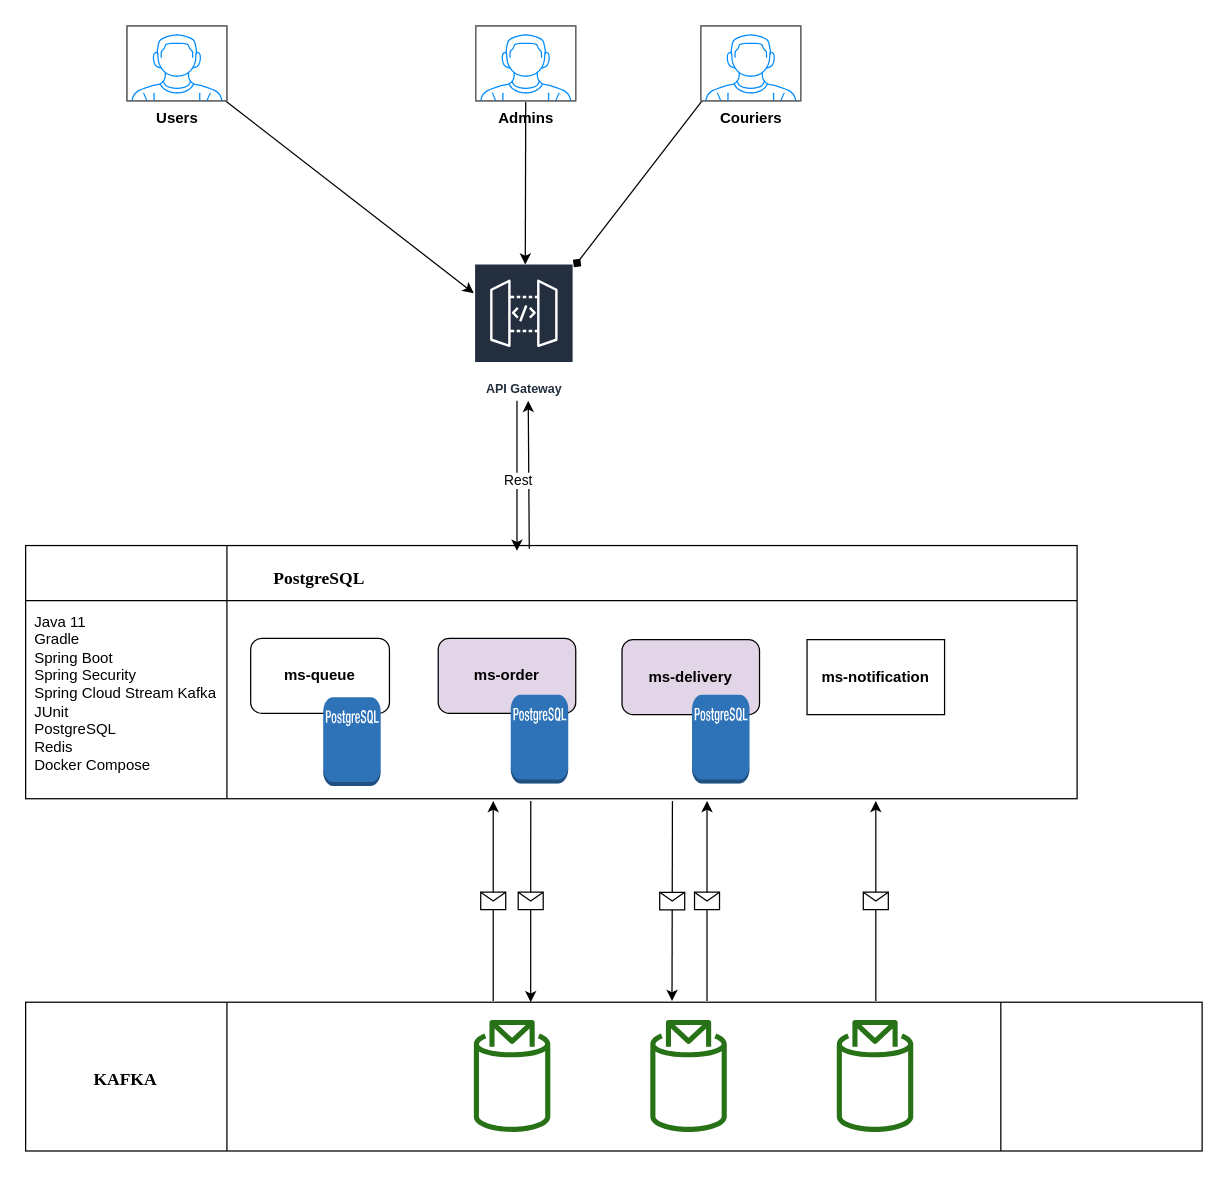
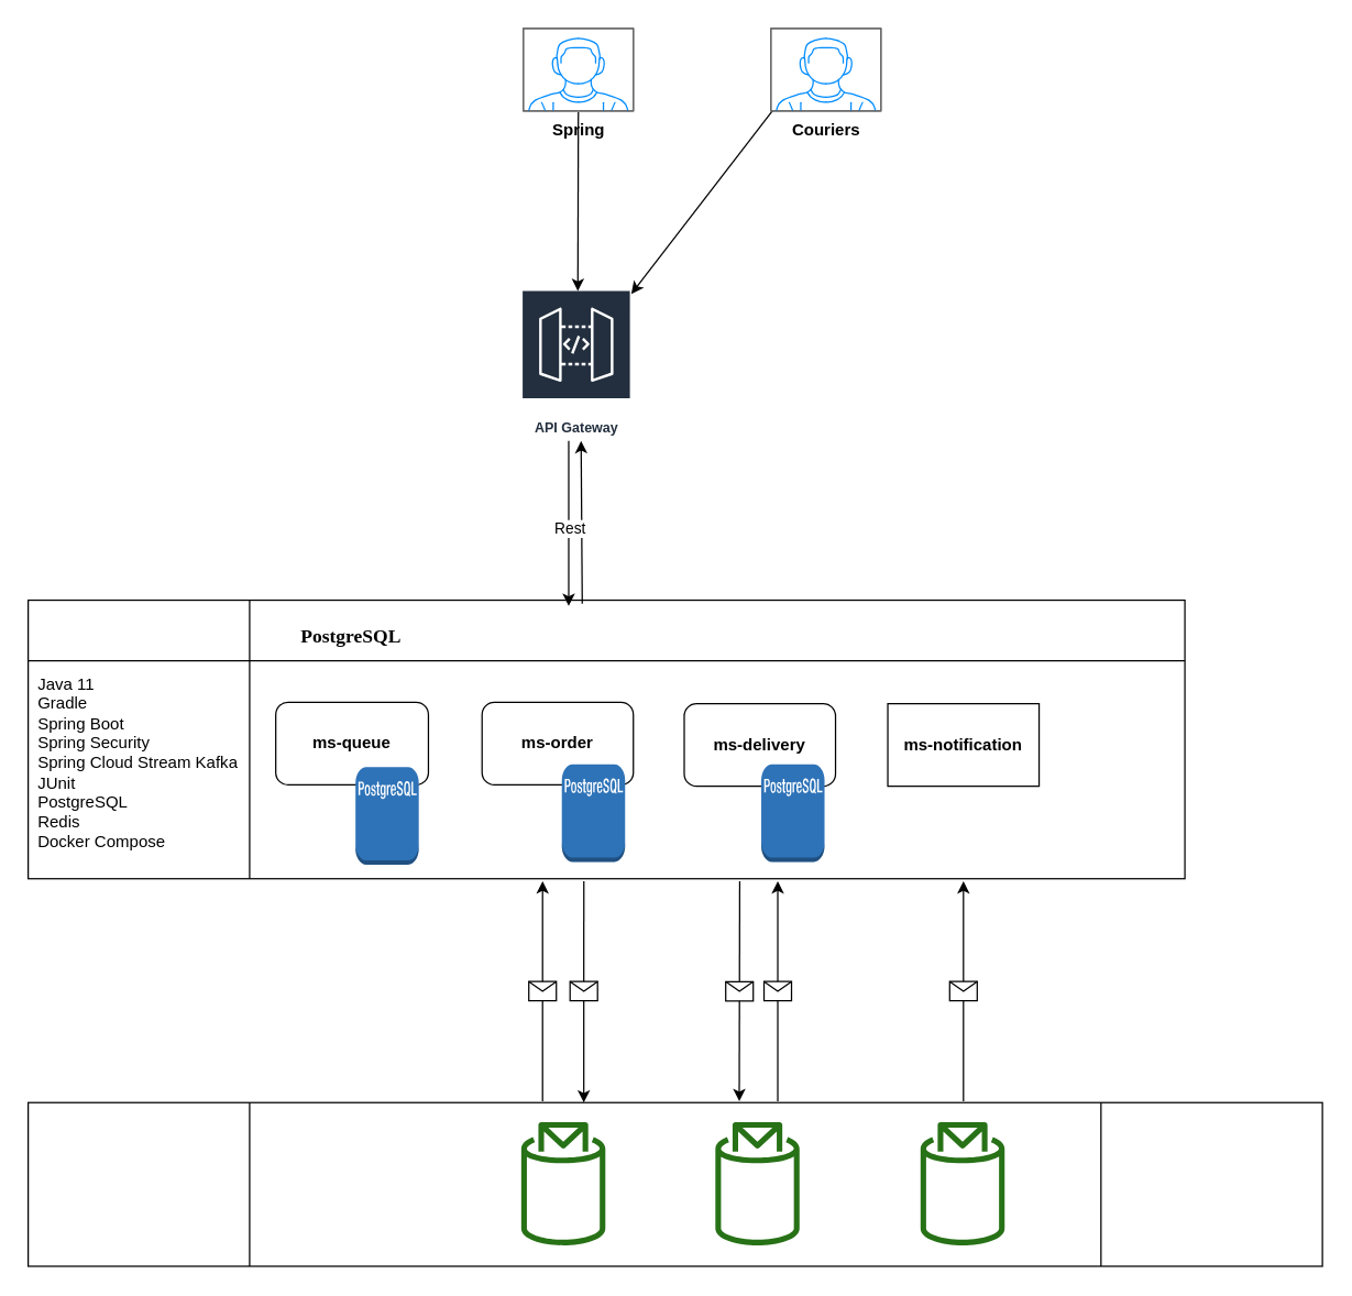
  <mxCell id="0" />
  <mxCell id="1" parent="0" />
- <mxCell id="2" value="" style="endArrow=classic;html=1;" parent="1" source="31" target="3" edge="1"><mxGeometry width="50" height="50" relative="1" as="geometry"><mxPoint x="141" y="80" as="sourcePoint" /><mxPoint x="371" y="210" as="targetPoint" /></mxGeometry></mxCell>
  <mxCell id="3" value="API Gateway" style="outlineConnect=0;fontColor=#232F3E;gradientColor=none;strokeColor=#ffffff;fillColor=#232F3E;dashed=0;verticalLabelPosition=middle;verticalAlign=bottom;align=center;html=1;whiteSpace=wrap;fontSize=10;fontStyle=1;spacing=3;shape=mxgraph.aws4.productIcon;prIcon=mxgraph.aws4.api_gateway;" parent="1" vertex="1"><mxGeometry x="378.5" y="210" width="80" height="110" as="geometry" /></mxCell>
- <mxCell id="4" value="" style="endArrow=diamond;html=1;exitX=0.013;exitY=1;exitDx=0;exitDy=0;exitPerimeter=0;" parent="1" source="33" target="3" edge="1"><mxGeometry width="50" height="50" relative="1" as="geometry"><mxPoint x="657" y="80" as="sourcePoint" /><mxPoint x="771" y="160" as="targetPoint" /></mxGeometry></mxCell>
+ <mxCell id="4" value="" style="endArrow=classic;html=1;exitX=0.013;exitY=1;exitDx=0;exitDy=0;exitPerimeter=0;" parent="1" source="33" target="3" edge="1"><mxGeometry width="50" height="50" relative="1" as="geometry"><mxPoint x="657" y="80" as="sourcePoint" /><mxPoint x="771" y="160" as="targetPoint" /></mxGeometry></mxCell>
  <mxCell id="5" value="" style="shape=internalStorage;whiteSpace=wrap;html=1;backgroundOutline=1;dx=161;dy=44;" parent="1" vertex="1"><mxGeometry x="20" y="435.75" width="841" height="202.5" as="geometry" /></mxCell>
  <mxCell id="6" value="&lt;font style=&quot;font-size: 14px&quot; face=&quot;Verdana&quot;&gt;&lt;b&gt;PostgreSQL&lt;/b&gt;&lt;/font&gt;" style="text;html=1;strokeColor=none;fillColor=none;align=center;verticalAlign=middle;whiteSpace=wrap;rounded=0;" parent="1" vertex="1"><mxGeometry x="175" y="453" width="160" height="20" as="geometry" /></mxCell>
  <mxCell id="7" value="&amp;nbsp;Java 11&lt;br&gt;&amp;nbsp;Gradle&lt;br&gt;&amp;nbsp;Spring Boot&lt;br&gt;&amp;nbsp;Spring Security&lt;br&gt;&amp;nbsp;Spring Cloud Stream Kafka&lt;br&gt;&amp;nbsp;JUnit&lt;br&gt;&amp;nbsp;PostgreSQL&lt;br&gt;&amp;nbsp;Redis&lt;br&gt;&amp;nbsp;Docker Compose" style="text;html=1;strokeColor=none;fillColor=none;align=left;verticalAlign=middle;whiteSpace=wrap;rounded=0;" parent="1" vertex="1"><mxGeometry x="22" y="488" width="159" height="132" as="geometry" /></mxCell>
- <mxCell id="8" value="&lt;b&gt;ms-order&lt;/b&gt;" style="rounded=1;whiteSpace=wrap;html=1;fillColor=#e1d5e7;" parent="1" vertex="1"><mxGeometry x="350" y="510" width="110" height="60" as="geometry" /></mxCell>
- <mxCell id="9" value="&lt;b&gt;ms-delivery&lt;/b&gt;" style="rounded=1;whiteSpace=wrap;html=1;fillColor=#e1d5e7;" parent="1" vertex="1"><mxGeometry x="497" y="511" width="110" height="60" as="geometry" /></mxCell>
+ <mxCell id="8" value="&lt;b&gt;ms-order&lt;/b&gt;" style="rounded=1;whiteSpace=wrap;html=1;" parent="1" vertex="1"><mxGeometry x="350" y="510" width="110" height="60" as="geometry" /></mxCell>
+ <mxCell id="9" value="&lt;b&gt;ms-delivery&lt;/b&gt;" style="rounded=1;whiteSpace=wrap;html=1;" parent="1" vertex="1"><mxGeometry x="497" y="511" width="110" height="60" as="geometry" /></mxCell>
  <mxCell id="10" value="&lt;b&gt;ms-notification&lt;/b&gt;" style="whiteSpace=wrap;html=1;rounded=0;" parent="1" vertex="1"><mxGeometry x="645" y="511" width="110" height="60" as="geometry" /></mxCell>
  <mxCell id="11" value="&lt;b&gt;ms-queue&lt;/b&gt;" style="rounded=1;whiteSpace=wrap;html=1;" parent="1" vertex="1"><mxGeometry x="200" y="510" width="111" height="60" as="geometry" /></mxCell>
  <mxCell id="12" value="" style="shape=process;whiteSpace=wrap;html=1;backgroundOutline=1;size=0.171;" parent="1" vertex="1"><mxGeometry x="20" y="801.02" width="941" height="118.98" as="geometry" /></mxCell>
  <mxCell id="13" value="" style="outlineConnect=0;fontColor=#232F3E;gradientColor=none;fillColor=#277116;strokeColor=none;dashed=0;verticalLabelPosition=bottom;verticalAlign=top;align=center;html=1;fontSize=12;fontStyle=0;aspect=fixed;pointerEvents=1;shape=mxgraph.aws4.topic_2;" parent="1" vertex="1"><mxGeometry x="378.5" y="815" width="61.15" height="90" as="geometry" /></mxCell>
- <mxCell id="14" value="&lt;h2&gt;&lt;font style=&quot;font-size: 14px&quot; face=&quot;Verdana&quot;&gt;KAFKA&lt;/font&gt;&lt;/h2&gt;" style="text;html=1;strokeColor=none;fillColor=none;align=center;verticalAlign=middle;whiteSpace=wrap;rounded=0;" parent="1" vertex="1"><mxGeometry x="60" y="847" width="80" height="30" as="geometry" /></mxCell>
  <mxCell id="15" value="" style="endArrow=classic;html=1;" parent="1" edge="1"><mxGeometry relative="1" as="geometry"><mxPoint x="394" y="800" as="sourcePoint" /><mxPoint x="394" y="640" as="targetPoint" /></mxGeometry></mxCell>
  <mxCell id="16" value="" style="shape=message;html=1;outlineConnect=0;" parent="15" vertex="1"><mxGeometry width="20" height="14" relative="1" as="geometry"><mxPoint x="-10" y="-7" as="offset" /></mxGeometry></mxCell>
  <mxCell id="17" value="" style="endArrow=classic;html=1;exitX=0.608;exitY=1.009;exitDx=0;exitDy=0;exitPerimeter=0;" parent="1" edge="1"><mxGeometry relative="1" as="geometry"><mxPoint x="537.328" y="640.072" as="sourcePoint" /><mxPoint x="537" y="800" as="targetPoint" /></mxGeometry></mxCell>
  <mxCell id="18" value="" style="shape=message;html=1;outlineConnect=0;" parent="17" vertex="1"><mxGeometry width="20" height="14" relative="1" as="geometry"><mxPoint x="-10" y="-7" as="offset" /></mxGeometry></mxCell>
  <mxCell id="19" value="" style="endArrow=classic;html=1;" parent="1" edge="1"><mxGeometry relative="1" as="geometry"><mxPoint x="413" y="320" as="sourcePoint" /><mxPoint x="413" y="440" as="targetPoint" /><Array as="points" /></mxGeometry></mxCell>
  <mxCell id="20" value="" style="endArrow=classic;html=1;exitX=0.479;exitY=0.013;exitDx=0;exitDy=0;exitPerimeter=0;" parent="1" edge="1" source="5"><mxGeometry relative="1" as="geometry"><mxPoint x="422" y="430" as="sourcePoint" /><mxPoint x="422" y="320" as="targetPoint" /><Array as="points" /></mxGeometry></mxCell>
  <mxCell id="21" value="Rest" style="edgeLabel;resizable=0;html=1;align=center;verticalAlign=middle;" parent="20" connectable="0" vertex="1"><mxGeometry relative="1" as="geometry"><mxPoint x="-9" y="4.18" as="offset" /></mxGeometry></mxCell>
  <mxCell id="22" value="" style="outlineConnect=0;dashed=0;verticalLabelPosition=bottom;verticalAlign=top;align=center;html=1;shape=mxgraph.aws3.postgre_sql_instance;fillColor=#2E73B8;gradientColor=none;" vertex="1" parent="1"><mxGeometry x="553" y="555" width="46" height="71" as="geometry" /></mxCell>
  <mxCell id="23" value="" style="outlineConnect=0;dashed=0;verticalLabelPosition=bottom;verticalAlign=top;align=center;html=1;shape=mxgraph.aws3.postgre_sql_instance;fillColor=#2E73B8;gradientColor=none;" vertex="1" parent="1"><mxGeometry x="408" y="555" width="46" height="71" as="geometry" /></mxCell>
  <mxCell id="24" value="" style="outlineConnect=0;dashed=0;verticalLabelPosition=bottom;verticalAlign=top;align=center;html=1;shape=mxgraph.aws3.postgre_sql_instance;fillColor=#2E73B8;gradientColor=none;" vertex="1" parent="1"><mxGeometry x="258" y="557" width="46" height="71" as="geometry" /></mxCell>
  <mxCell id="25" value="" style="endArrow=classic;html=1;" edge="1" parent="1"><mxGeometry relative="1" as="geometry"><mxPoint x="565" y="800" as="sourcePoint" /><mxPoint x="565" y="640" as="targetPoint" /></mxGeometry></mxCell>
  <mxCell id="26" value="" style="shape=message;html=1;outlineConnect=0;" vertex="1" parent="25"><mxGeometry width="20" height="14" relative="1" as="geometry"><mxPoint x="-10" y="-7" as="offset" /></mxGeometry></mxCell>
  <mxCell id="27" value="" style="endArrow=classic;html=1;" edge="1" parent="1"><mxGeometry relative="1" as="geometry"><mxPoint x="700" y="800" as="sourcePoint" /><mxPoint x="700" y="640" as="targetPoint" /><Array as="points"><mxPoint x="700" y="703" /></Array></mxGeometry></mxCell>
  <mxCell id="28" value="" style="shape=message;html=1;outlineConnect=0;" vertex="1" parent="27"><mxGeometry width="20" height="14" relative="1" as="geometry"><mxPoint x="-10" y="-7" as="offset" /></mxGeometry></mxCell>
  <mxCell id="29" value="" style="endArrow=classic;html=1;entryX=0.416;entryY=0.03;entryDx=0;entryDy=0;entryPerimeter=0;" edge="1" parent="1"><mxGeometry relative="1" as="geometry"><mxPoint x="424" y="640" as="sourcePoint" /><mxPoint x="423.956" y="801.02" as="targetPoint" /></mxGeometry></mxCell>
  <mxCell id="30" value="" style="shape=message;html=1;outlineConnect=0;" vertex="1" parent="29"><mxGeometry width="20" height="14" relative="1" as="geometry"><mxPoint x="-10" y="-8" as="offset" /></mxGeometry></mxCell>
- <mxCell id="31" value="&lt;b&gt;Users&lt;/b&gt;" style="verticalLabelPosition=bottom;shadow=0;dashed=0;align=center;html=1;verticalAlign=top;strokeWidth=1;shape=mxgraph.mockup.containers.userMale;strokeColor=#666666;strokeColor2=#008cff;" vertex="1" parent="1"><mxGeometry x="101" y="20" width="80" height="60" as="geometry" /></mxCell>
- <mxCell id="32" value="&lt;b&gt;Admins&lt;/b&gt;" style="verticalLabelPosition=bottom;shadow=0;dashed=0;align=center;html=1;verticalAlign=top;strokeWidth=1;shape=mxgraph.mockup.containers.userMale;strokeColor=#666666;strokeColor2=#008cff;" vertex="1" parent="1"><mxGeometry x="380" y="20" width="80" height="60" as="geometry" /></mxCell>
+ <mxCell id="32" value="&lt;b&gt;Spring&lt;/b&gt;" style="verticalLabelPosition=bottom;shadow=0;dashed=0;align=center;html=1;verticalAlign=top;strokeWidth=1;shape=mxgraph.mockup.containers.userMale;strokeColor=#666666;strokeColor2=#008cff;" vertex="1" parent="1"><mxGeometry x="380" y="20" width="80" height="60" as="geometry" /></mxCell>
  <mxCell id="33" value="&lt;b&gt;Couriers&lt;/b&gt;" style="verticalLabelPosition=bottom;shadow=0;dashed=0;align=center;html=1;verticalAlign=top;strokeWidth=1;shape=mxgraph.mockup.containers.userMale;strokeColor=#666666;strokeColor2=#008cff;" vertex="1" parent="1"><mxGeometry x="560" y="20" width="80" height="60" as="geometry" /></mxCell>
  <mxCell id="34" value="" style="endArrow=classic;html=1;" edge="1" parent="1"><mxGeometry width="50" height="50" relative="1" as="geometry"><mxPoint x="420" y="81" as="sourcePoint" /><mxPoint x="419.649" y="211" as="targetPoint" /><Array as="points" /></mxGeometry></mxCell>
  <mxCell id="35" value="" style="outlineConnect=0;fontColor=#232F3E;gradientColor=none;fillColor=#277116;strokeColor=none;dashed=0;verticalLabelPosition=bottom;verticalAlign=top;align=center;html=1;fontSize=12;fontStyle=0;aspect=fixed;pointerEvents=1;shape=mxgraph.aws4.topic_2;" vertex="1" parent="1"><mxGeometry x="519.65" y="815" width="61.15" height="90" as="geometry" /></mxCell>
  <mxCell id="36" value="" style="outlineConnect=0;fontColor=#232F3E;gradientColor=none;fillColor=#277116;strokeColor=none;dashed=0;verticalLabelPosition=bottom;verticalAlign=top;align=center;html=1;fontSize=12;fontStyle=0;aspect=fixed;pointerEvents=1;shape=mxgraph.aws4.topic_2;" vertex="1" parent="1"><mxGeometry x="668.8" y="815" width="61.15" height="90" as="geometry" /></mxCell>
